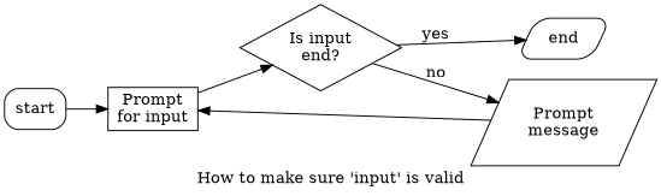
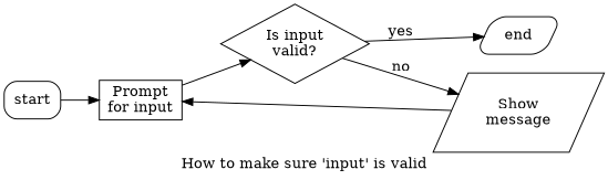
  digraph {
    label="How to make sure 'input' is valid"
    rankdir=LR
    node [shape=box]
    start [style=rounded]
    n2 [label="Prompt\nfor input"]
-   n3 [label="Is input\nend?" shape=diamond]
+   n3 [label="Is input\nvalid?" shape=diamond]
    end [shape=parallelogram style=rounded]
-   n5 [label="Prompt\nmessage" shape=parallelogram]
+   n5 [label="Show\nmessage" shape=parallelogram]
    start -> n2
    n2 -> n3
    n3 -> end [label=yes]
    n3 -> n5 [label=no]
    n5 -> n2
  }
